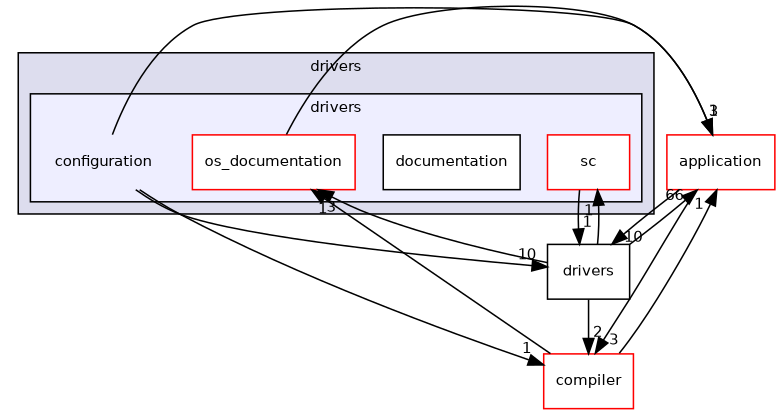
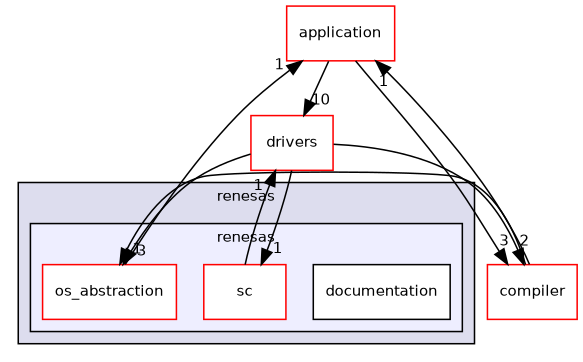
  digraph {
    compound=true
    node [fontname=Helvetica fontsize=10 shape=box color=red fillcolor=white style=filled]
    edge [headlabel=1 labeldistance=1.5 labelfontname=Helvetica labelfontsize=10]
-   n1 [label=configuration shape=plaintext color="" fillcolor="" style=""]
    n2 [color=black label=documentation]
-   n3 [label=os_documentation]
+   n3 [label=os_abstraction]
    n4 [label=sc]
    n5 [label=application]
    n6 [label=compiler]
-   n7 [color=black label=drivers]
+   n7 [label=drivers]
    subgraph cluster_1 {
      bgcolor="#ddddee"
      fontname=Helvetica
      fontsize=10
-     label=drivers
+     label=renesas
      pencolor=black
      subgraph cluster_2 {
        bgcolor="#eeeeff"
        fontname=Helvetica
        fontsize=10
        pencolor=black
-       n1
        n2
        n3
        n4
      }
    }
-   n1 -> n5 [headlabel=3]
-   n1 -> n6
-   n1 -> n7 [headlabel=10]
    n3 -> n5
    n4 -> n7
    n5 -> n6 [headlabel=3]
    n5 -> n7 [headlabel=10]
    n6 -> n3
    n6 -> n5
    n7 -> n3 [headlabel=3]
    n7 -> n4
-   n7 -> n5 [headlabel=66]
    n7 -> n6 [headlabel=2]
  }
